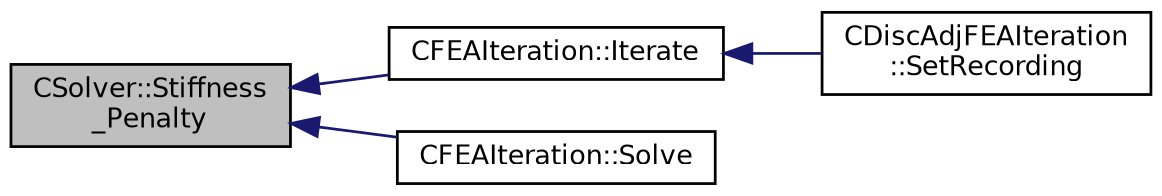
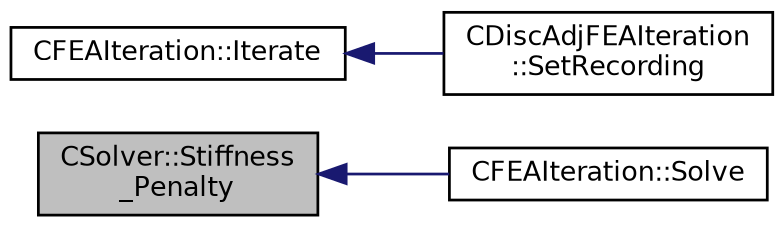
  digraph {
    rankdir=LR
    node [color=black fillcolor=white fontname=Helvetica fontsize=10 shape=record style=filled]
    edge [color=midnightblue dir=back fontname=Helvetica fontsize=10 labelfontname=Helvetica labelfontsize=10 style=solid]
    n1 [fillcolor=grey75 fontcolor=black height=0.2 label="CSolver::Stiffness\l_Penalty" width=0.4]
    n2 [height=0.2 label="CFEAIteration::Iterate" width=0.4]
    n3 [height=0.2 label="CFEAIteration::Solve" width=0.4]
    n4 [height=0.2 label="CDiscAdjFEAIteration\l::SetRecording" width=0.4]
-   n1 -> n2
    n1 -> n3
    n2 -> n4
  }
